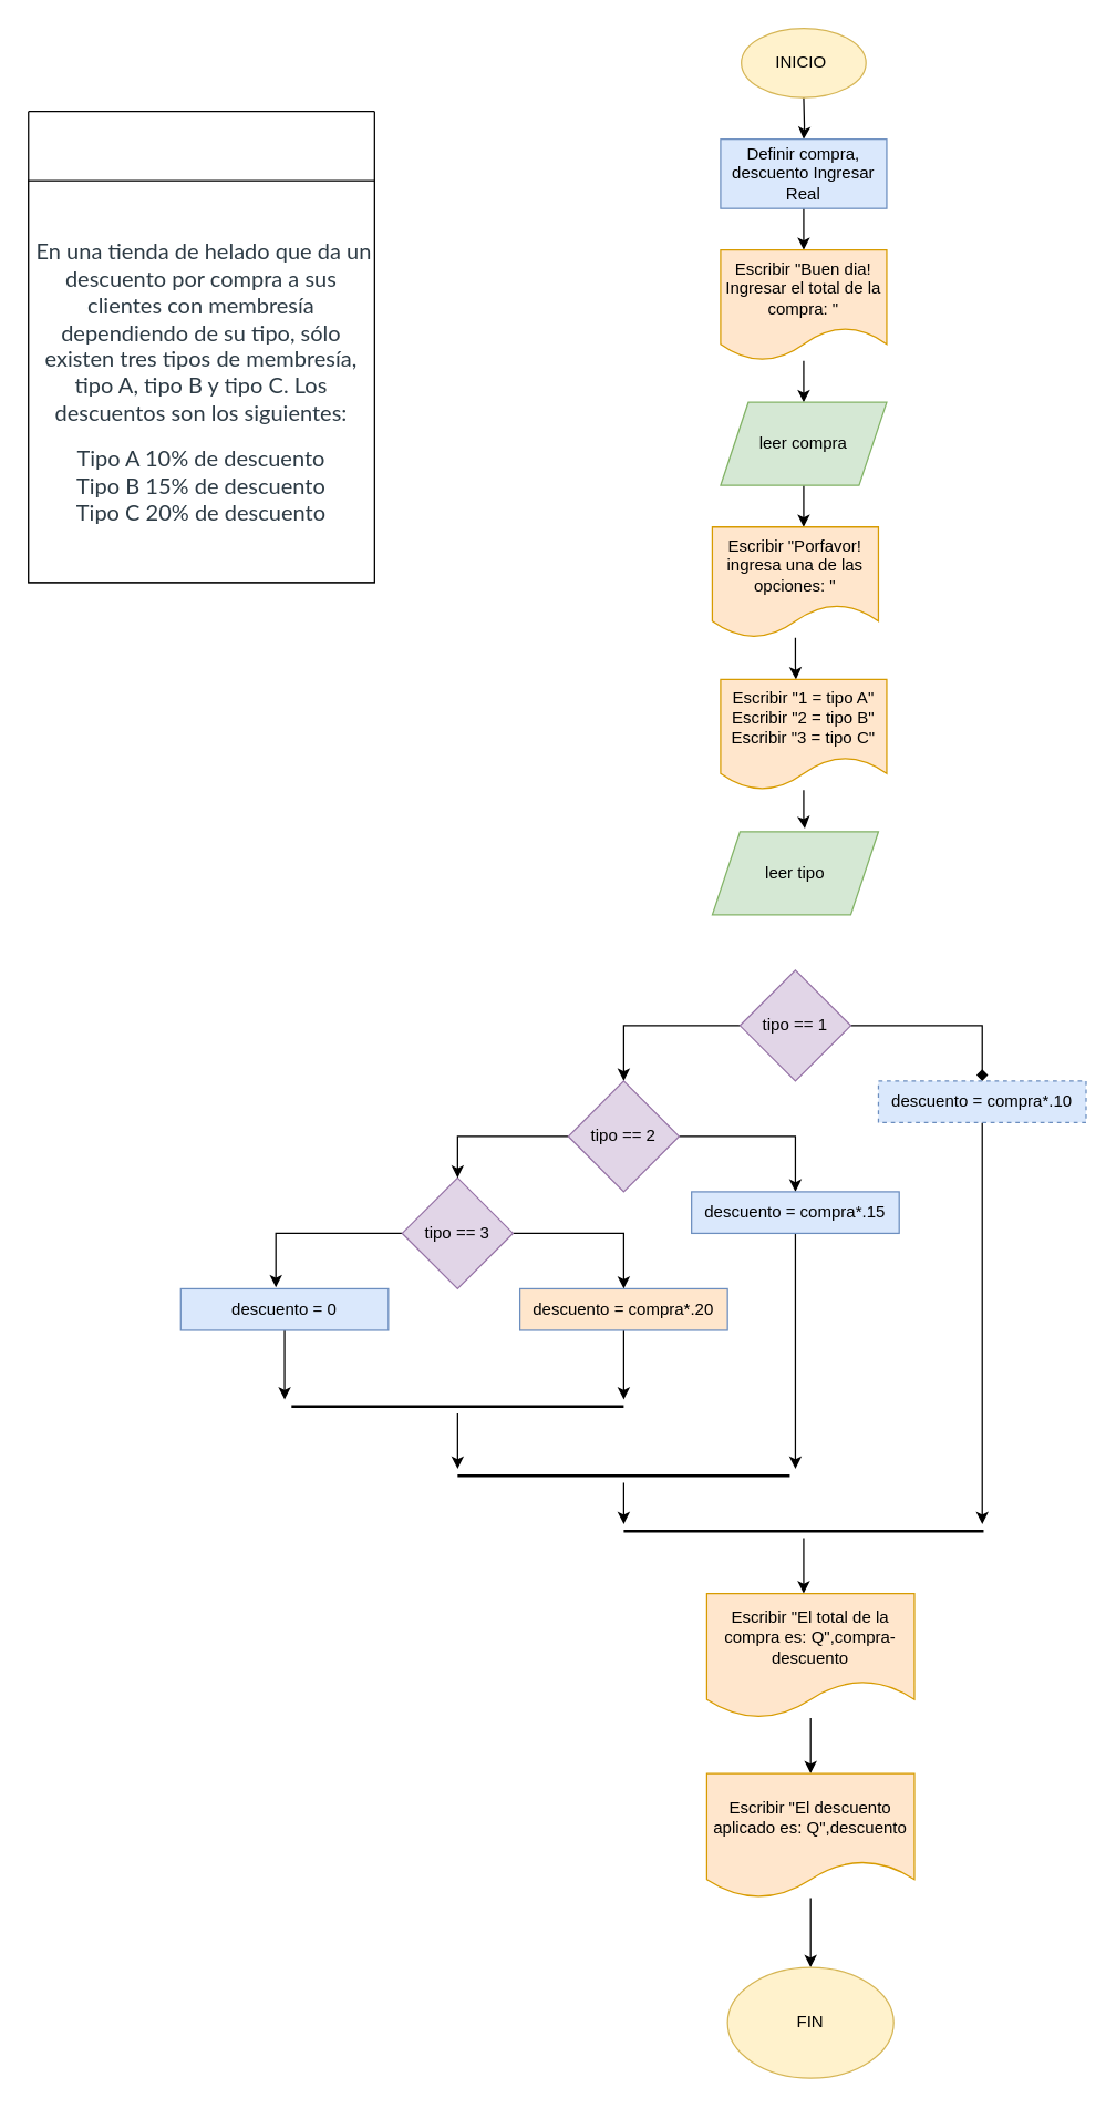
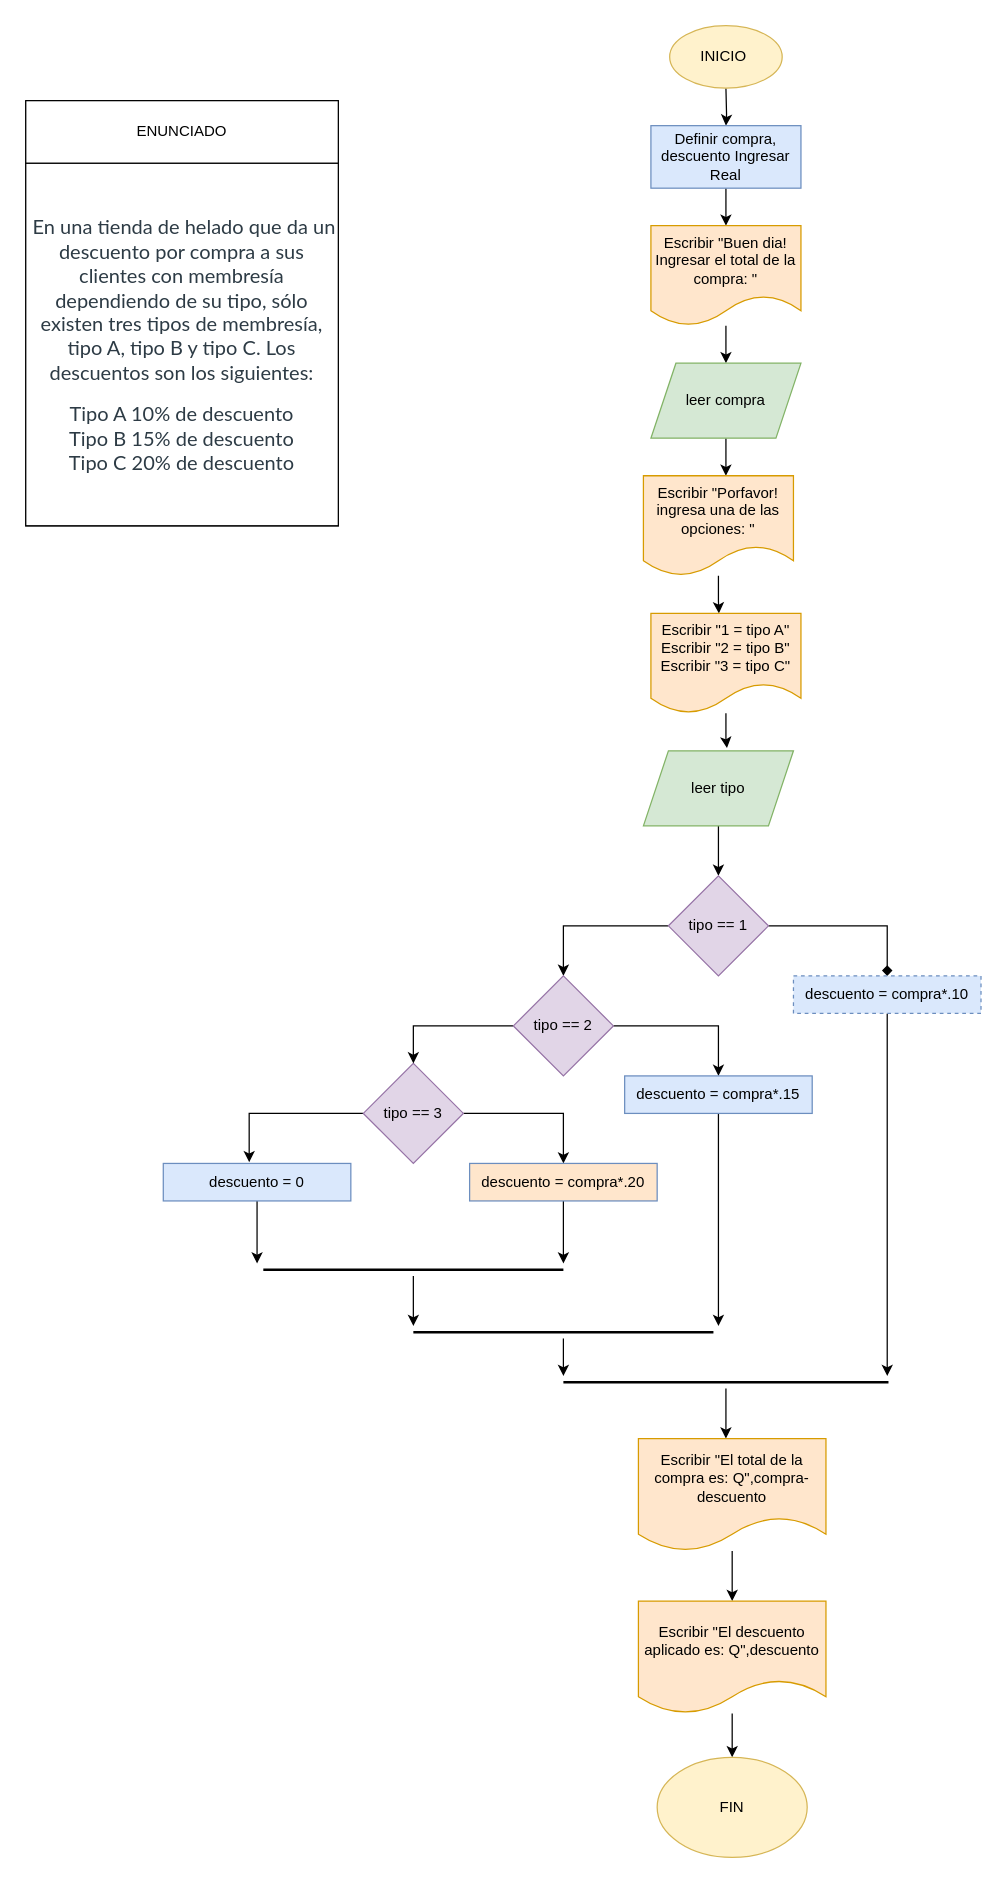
  <mxCell id="0" />
  <mxCell id="1" parent="0" />
  <mxCell id="2" style="edgeStyle=orthogonalEdgeStyle;rounded=0;orthogonalLoop=1;jettySize=auto;html=1;exitX=0.5;exitY=1;exitDx=0;exitDy=0;" parent="1" target="5" edge="1"><mxGeometry relative="1" as="geometry"><mxPoint x="580" y="70" as="sourcePoint" /></mxGeometry></mxCell>
  <mxCell id="3" value="INICIO&amp;nbsp;" style="ellipse;whiteSpace=wrap;html=1;fillColor=#fff2cc;strokeColor=#d6b656;" parent="1" vertex="1"><mxGeometry x="535" width="90" height="50" as="geometry" y="20" /></mxCell>
  <mxCell id="4" style="edgeStyle=orthogonalEdgeStyle;rounded=0;orthogonalLoop=1;jettySize=auto;html=1;entryX=0.5;entryY=0;entryDx=0;entryDy=0;" parent="1" source="5" target="7" edge="1"><mxGeometry relative="1" as="geometry" /></mxCell>
  <mxCell id="5" value="Definir&amp;nbsp;compra, descuento Ingresar Real" style="rounded=0;whiteSpace=wrap;html=1;fillColor=#dae8fc;strokeColor=#6c8ebf;" parent="1" vertex="1"><mxGeometry x="520" y="100" width="120" height="50" as="geometry" /></mxCell>
  <mxCell id="6" style="edgeStyle=orthogonalEdgeStyle;rounded=0;orthogonalLoop=1;jettySize=auto;html=1;entryX=0.5;entryY=0;entryDx=0;entryDy=0;" parent="1" source="7" target="9" edge="1"><mxGeometry relative="1" as="geometry" /></mxCell>
  <mxCell id="7" value="Escribir &quot;Buen dia! Ingresar el total de la compra: &quot;" style="shape=document;whiteSpace=wrap;html=1;boundedLbl=1;fillColor=#ffe6cc;strokeColor=#d79b00;" parent="1" vertex="1"><mxGeometry x="520" y="180" width="120" height="80" as="geometry" /></mxCell>
  <mxCell id="8" style="edgeStyle=orthogonalEdgeStyle;rounded=0;orthogonalLoop=1;jettySize=auto;html=1;entryX=0.55;entryY=0;entryDx=0;entryDy=0;entryPerimeter=0;" parent="1" source="9" target="11" edge="1"><mxGeometry relative="1" as="geometry" /></mxCell>
  <mxCell id="9" value="leer compra" style="shape=parallelogram;perimeter=parallelogramPerimeter;whiteSpace=wrap;html=1;fixedSize=1;fillColor=#d5e8d4;strokeColor=#82b366;" parent="1" vertex="1"><mxGeometry x="520" y="290" width="120" height="60" as="geometry" /></mxCell>
  <mxCell id="10" style="edgeStyle=orthogonalEdgeStyle;rounded=0;orthogonalLoop=1;jettySize=auto;html=1;entryX=0.453;entryY=0.001;entryDx=0;entryDy=0;entryPerimeter=0;" parent="1" source="11" target="13" edge="1"><mxGeometry relative="1" as="geometry" /></mxCell>
  <mxCell id="11" value="Escribir &quot;Porfavor! ingresa una de las opciones: &quot;" style="shape=document;whiteSpace=wrap;html=1;boundedLbl=1;fillColor=#ffe6cc;strokeColor=#d79b00;" parent="1" vertex="1"><mxGeometry x="514" y="380" width="120" height="80" as="geometry" /></mxCell>
  <mxCell id="12" style="edgeStyle=orthogonalEdgeStyle;rounded=0;orthogonalLoop=1;jettySize=auto;html=1;entryX=0.557;entryY=-0.037;entryDx=0;entryDy=0;entryPerimeter=0;" parent="1" source="13" target="15" edge="1"><mxGeometry relative="1" as="geometry" /></mxCell>
  <mxCell id="13" value="Escribir &quot;1 = tipo A&quot;&lt;br&gt;Escribir &quot;2 = tipo B&quot;&lt;br&gt;Escribir &quot;3 = tipo C&quot;" style="shape=document;whiteSpace=wrap;html=1;boundedLbl=1;fillColor=#ffe6cc;strokeColor=#d79b00;" parent="1" vertex="1"><mxGeometry x="520" y="490" width="120" height="80" as="geometry" /></mxCell>
+ <mxCell id="14" style="edgeStyle=orthogonalEdgeStyle;rounded=0;orthogonalLoop=1;jettySize=auto;html=1;entryX=0.5;entryY=0;entryDx=0;entryDy=0;" parent="1" source="15" target="18" edge="1"><mxGeometry relative="1" as="geometry" /></mxCell>
  <mxCell id="15" value="leer tipo" style="shape=parallelogram;perimeter=parallelogramPerimeter;whiteSpace=wrap;html=1;fixedSize=1;fillColor=#d5e8d4;strokeColor=#82b366;" parent="1" vertex="1"><mxGeometry x="514" y="600" width="120" height="60" as="geometry" /></mxCell>
  <mxCell id="16" style="edgeStyle=orthogonalEdgeStyle;rounded=0;orthogonalLoop=1;jettySize=auto;html=1;entryX=0.5;entryY=0;entryDx=0;entryDy=0;endArrow=diamond;" parent="1" source="18" target="20" edge="1"><mxGeometry relative="1" as="geometry" /></mxCell>
  <mxCell id="17" style="edgeStyle=orthogonalEdgeStyle;rounded=0;orthogonalLoop=1;jettySize=auto;html=1;entryX=0.5;entryY=0;entryDx=0;entryDy=0;" parent="1" source="18" target="26" edge="1"><mxGeometry relative="1" as="geometry" /></mxCell>
  <mxCell id="18" value="tipo == 1" style="rhombus;whiteSpace=wrap;html=1;fillColor=#e1d5e7;strokeColor=#9673a6;" parent="1" vertex="1"><mxGeometry x="534" y="700" width="80" height="80" as="geometry" /></mxCell>
  <mxCell id="19" style="edgeStyle=orthogonalEdgeStyle;rounded=0;orthogonalLoop=1;jettySize=auto;html=1;" parent="1" source="20" edge="1"><mxGeometry relative="1" as="geometry"><mxPoint x="709" y="1100" as="targetPoint" /></mxGeometry></mxCell>
  <mxCell id="20" value="descuento = compra*.10" style="rounded=0;whiteSpace=wrap;html=1;fillColor=#dae8fc;strokeColor=#6c8ebf;dashed=1;" parent="1" vertex="1"><mxGeometry x="634" y="780" width="150" height="30" as="geometry" /></mxCell>
  <mxCell id="21" style="edgeStyle=orthogonalEdgeStyle;rounded=0;orthogonalLoop=1;jettySize=auto;html=1;entryX=0.5;entryY=0;entryDx=0;entryDy=0;" parent="1" source="23" target="30" edge="1"><mxGeometry relative="1" as="geometry" /></mxCell>
  <mxCell id="22" style="edgeStyle=orthogonalEdgeStyle;rounded=0;orthogonalLoop=1;jettySize=auto;html=1;entryX=0.458;entryY=-0.032;entryDx=0;entryDy=0;entryPerimeter=0;" parent="1" source="23" target="32" edge="1"><mxGeometry relative="1" as="geometry" /></mxCell>
  <mxCell id="23" value="tipo == 3" style="rhombus;whiteSpace=wrap;html=1;fillColor=#e1d5e7;strokeColor=#9673a6;" parent="1" vertex="1"><mxGeometry x="290" y="850" width="80" height="80" as="geometry" /></mxCell>
  <mxCell id="24" style="edgeStyle=orthogonalEdgeStyle;rounded=0;orthogonalLoop=1;jettySize=auto;html=1;entryX=0.5;entryY=0;entryDx=0;entryDy=0;" parent="1" source="26" target="28" edge="1"><mxGeometry relative="1" as="geometry" /></mxCell>
  <mxCell id="25" style="edgeStyle=orthogonalEdgeStyle;rounded=0;orthogonalLoop=1;jettySize=auto;html=1;entryX=0.5;entryY=0;entryDx=0;entryDy=0;" parent="1" source="26" target="23" edge="1"><mxGeometry relative="1" as="geometry" /></mxCell>
  <mxCell id="26" value="tipo == 2" style="rhombus;whiteSpace=wrap;html=1;fillColor=#e1d5e7;strokeColor=#9673a6;" parent="1" vertex="1"><mxGeometry x="410" y="780" width="80" height="80" as="geometry" /></mxCell>
  <mxCell id="27" style="edgeStyle=orthogonalEdgeStyle;rounded=0;orthogonalLoop=1;jettySize=auto;html=1;" parent="1" source="28" edge="1"><mxGeometry relative="1" as="geometry"><mxPoint x="574" y="1060" as="targetPoint" /></mxGeometry></mxCell>
  <mxCell id="28" value="descuento = compra*.15" style="rounded=0;whiteSpace=wrap;html=1;fillColor=#dae8fc;strokeColor=#6c8ebf;" parent="1" vertex="1"><mxGeometry x="499" y="860" width="150" height="30" as="geometry" /></mxCell>
  <mxCell id="29" style="edgeStyle=orthogonalEdgeStyle;rounded=0;orthogonalLoop=1;jettySize=auto;html=1;" parent="1" source="30" edge="1"><mxGeometry relative="1" as="geometry"><mxPoint x="450" y="1010" as="targetPoint" /></mxGeometry></mxCell>
  <mxCell id="30" value="descuento = compra*.20" style="rounded=0;whiteSpace=wrap;html=1;fillColor=#ffe6cc;strokeColor=#6c8ebf;" parent="1" vertex="1"><mxGeometry x="375" y="930" width="150" height="30" as="geometry" /></mxCell>
  <mxCell id="31" style="edgeStyle=orthogonalEdgeStyle;rounded=0;orthogonalLoop=1;jettySize=auto;html=1;" parent="1" source="32" edge="1"><mxGeometry relative="1" as="geometry"><mxPoint x="205" y="1010" as="targetPoint" /></mxGeometry></mxCell>
  <mxCell id="32" value="descuento = 0" style="rounded=0;whiteSpace=wrap;html=1;fillColor=#dae8fc;strokeColor=#6c8ebf;" parent="1" vertex="1"><mxGeometry x="130" y="930" width="150" height="30" as="geometry" /></mxCell>
  <mxCell id="33" style="edgeStyle=orthogonalEdgeStyle;rounded=0;orthogonalLoop=1;jettySize=auto;html=1;" parent="1" source="34" edge="1"><mxGeometry relative="1" as="geometry"><mxPoint x="330" y="1060" as="targetPoint" /></mxGeometry></mxCell>
  <mxCell id="34" value="" style="line;strokeWidth=2;html=1;" parent="1" vertex="1"><mxGeometry x="210" y="1010" width="240" height="10" as="geometry" /></mxCell>
  <mxCell id="35" style="edgeStyle=orthogonalEdgeStyle;rounded=0;orthogonalLoop=1;jettySize=auto;html=1;" parent="1" source="36" edge="1"><mxGeometry relative="1" as="geometry"><mxPoint x="450" y="1100" as="targetPoint" /></mxGeometry></mxCell>
  <mxCell id="36" value="" style="line;strokeWidth=2;html=1;" parent="1" vertex="1"><mxGeometry x="330" y="1060" width="240" height="10" as="geometry" /></mxCell>
  <mxCell id="37" style="edgeStyle=orthogonalEdgeStyle;rounded=0;orthogonalLoop=1;jettySize=auto;html=1;" parent="1" source="38" edge="1"><mxGeometry relative="1" as="geometry"><mxPoint x="580" y="1150" as="targetPoint" /></mxGeometry></mxCell>
  <mxCell id="38" value="" style="line;strokeWidth=2;html=1;" parent="1" vertex="1"><mxGeometry x="450" y="1100" width="260" height="10" as="geometry" /></mxCell>
  <mxCell id="39" style="edgeStyle=orthogonalEdgeStyle;rounded=0;orthogonalLoop=1;jettySize=auto;html=1;" parent="1" source="40" target="42" edge="1"><mxGeometry relative="1" as="geometry"><mxPoint x="585" y="1280" as="targetPoint" /></mxGeometry></mxCell>
  <mxCell id="40" value="Escribir &quot;El total de la compra es: Q&quot;,compra-descuento" style="shape=document;whiteSpace=wrap;html=1;boundedLbl=1;fillColor=#ffe6cc;strokeColor=#d79b00;" parent="1" vertex="1"><mxGeometry x="510" y="1150" width="150" height="90" as="geometry" /></mxCell>
  <mxCell id="41" style="edgeStyle=orthogonalEdgeStyle;rounded=0;orthogonalLoop=1;jettySize=auto;html=1;entryX=0.5;entryY=0;entryDx=0;entryDy=0;" parent="1" source="42" target="43" edge="1"><mxGeometry relative="1" as="geometry" /></mxCell>
  <mxCell id="42" value="Escribir &quot;El descuento aplicado es: Q&quot;,descuento" style="shape=document;whiteSpace=wrap;html=1;boundedLbl=1;fillColor=#ffe6cc;strokeColor=#d79b00;" parent="1" vertex="1"><mxGeometry x="510" y="1280" width="150" height="90" as="geometry" /></mxCell>
- <mxCell id="43" value="FIN" style="ellipse;whiteSpace=wrap;html=1;fillColor=#fff2cc;strokeColor=#d6b656;" parent="1" vertex="1"><mxGeometry x="525" y="1420" width="120" height="80" as="geometry" /></mxCell>
+ <mxCell id="43" value="FIN" style="ellipse;whiteSpace=wrap;html=1;fillColor=#fff2cc;strokeColor=#d6b656;" parent="1" vertex="1"><mxGeometry x="525" y="1405" width="120" height="80" as="geometry" /></mxCell>
  <mxCell id="44" value="" style="swimlane;startSize=0;" parent="1" vertex="1"><mxGeometry x="20" y="80" width="250" height="340" as="geometry" /></mxCell>
  <mxCell id="45" value="&lt;span style=&quot;color: rgb(45, 59, 69); font-family: LatoWeb, &amp;quot;Lato Extended&amp;quot;, Lato, &amp;quot;Helvetica Neue&amp;quot;, Helvetica, Arial, sans-serif; font-size: 16px; text-align: start; background-color: rgb(255, 255, 255);&quot;&gt;&amp;nbsp;En&amp;nbsp;&lt;/span&gt;&lt;span style=&quot;color: rgb(45, 59, 69); font-family: LatoWeb, &amp;quot;Lato Extended&amp;quot;, Lato, &amp;quot;Helvetica Neue&amp;quot;, Helvetica, Arial, sans-serif; font-size: 16px; text-align: start; background-color: rgb(255, 255, 255);&quot;&gt;una tienda de helado que da un descuento por compra a sus clientes con membresía dependiendo de su tipo, sólo existen tres tipos de membresía, tipo A, tipo B y tipo C. Los descuentos son los siguientes:&lt;/span&gt;&lt;br style=&quot;color: rgb(45, 59, 69); font-family: LatoWeb, &amp;quot;Lato Extended&amp;quot;, Lato, &amp;quot;Helvetica Neue&amp;quot;, Helvetica, Arial, sans-serif; font-size: 16px; text-align: start; background-color: rgb(255, 255, 255);&quot;&gt;&lt;br style=&quot;color: rgb(45, 59, 69); font-family: LatoWeb, &amp;quot;Lato Extended&amp;quot;, Lato, &amp;quot;Helvetica Neue&amp;quot;, Helvetica, Arial, sans-serif; font-size: 16px; text-align: start; background-color: rgb(255, 255, 255);&quot;&gt;&lt;span style=&quot;color: rgb(45, 59, 69); font-family: LatoWeb, &amp;quot;Lato Extended&amp;quot;, Lato, &amp;quot;Helvetica Neue&amp;quot;, Helvetica, Arial, sans-serif; font-size: 16px; text-align: start; background-color: rgb(255, 255, 255);&quot;&gt;Tipo A 10% de descuento&lt;/span&gt;&lt;br style=&quot;color: rgb(45, 59, 69); font-family: LatoWeb, &amp;quot;Lato Extended&amp;quot;, Lato, &amp;quot;Helvetica Neue&amp;quot;, Helvetica, Arial, sans-serif; font-size: 16px; text-align: start; background-color: rgb(255, 255, 255);&quot;&gt;&lt;span style=&quot;color: rgb(45, 59, 69); font-family: LatoWeb, &amp;quot;Lato Extended&amp;quot;, Lato, &amp;quot;Helvetica Neue&amp;quot;, Helvetica, Arial, sans-serif; font-size: 16px; text-align: start; background-color: rgb(255, 255, 255);&quot;&gt;Tipo B 15% de descuento&lt;/span&gt;&lt;br style=&quot;color: rgb(45, 59, 69); font-family: LatoWeb, &amp;quot;Lato Extended&amp;quot;, Lato, &amp;quot;Helvetica Neue&amp;quot;, Helvetica, Arial, sans-serif; font-size: 16px; text-align: start; background-color: rgb(255, 255, 255);&quot;&gt;&lt;span style=&quot;color: rgb(45, 59, 69); font-family: LatoWeb, &amp;quot;Lato Extended&amp;quot;, Lato, &amp;quot;Helvetica Neue&amp;quot;, Helvetica, Arial, sans-serif; font-size: 16px; text-align: start; background-color: rgb(255, 255, 255);&quot;&gt;Tipo C 20% de descuento&lt;/span&gt;" style="whiteSpace=wrap;html=1;" parent="44" vertex="1"><mxGeometry y="50" width="250" height="290" as="geometry" /></mxCell>
+ <mxCell id="46" value="ENUNCIADO" style="whiteSpace=wrap;html=1;" parent="1" vertex="1"><mxGeometry x="20" y="80" width="250" height="50" as="geometry" /></mxCell>
